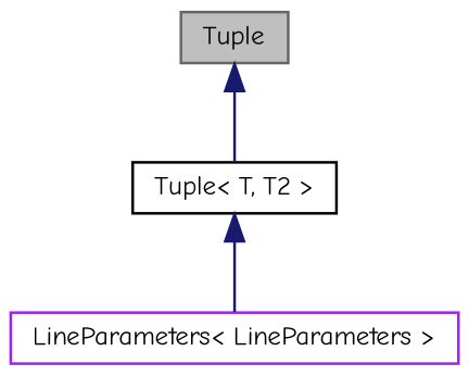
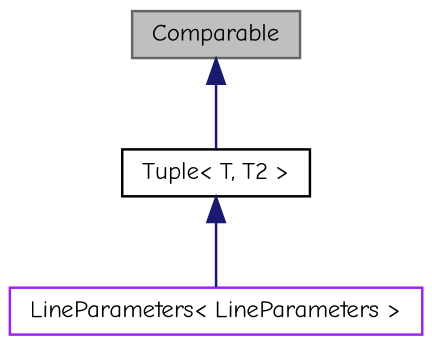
  digraph {
    fontname="Comic Neue"
    node [fillcolor=white fontname="Comic Neue" fontsize=10 shape=record style=filled]
    edge [color=midnightblue dir=back fontname="Comic Neue" fontsize=10 labelfontname=Helvetica labelfontsize=10 style=solid]
-   n1 [color=gray40 fillcolor=grey75 fontcolor=black height=0.2 label=Tuple width=0.4]
+   n1 [color=gray40 fillcolor=grey75 fontcolor=black height=0.2 label=Comparable width=0.4]
    n2 [color=black height=0.2 label="Tuple\< T, T2 \>" width=0.4]
    n3 [color=purple height=0.2 label="LineParameters\< LineParameters \>" width=0.4]
    n1 -> n2
    n2 -> n3
  }
